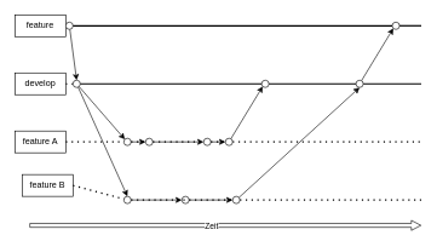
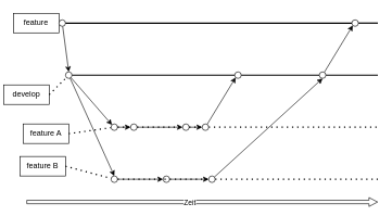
  <mxCell id="0" />
  <mxCell id="1" parent="0" />
- <mxCell id="2" value="feature A" style="rounded=0;whiteSpace=wrap;html=1;" vertex="1" parent="1"><mxGeometry x="20" y="180" width="70" height="30" as="geometry" /></mxCell>
+ <mxCell id="2" value="feature A" style="rounded=0;whiteSpace=wrap;html=1;" vertex="1" parent="1"><mxGeometry x="35" y="190" width="70" height="30" as="geometry" /></mxCell>
  <mxCell id="3" value="feature B" style="rounded=0;whiteSpace=wrap;html=1;" vertex="1" parent="1"><mxGeometry x="30" y="240" width="70" height="30" as="geometry" /></mxCell>
- <mxCell id="4" value="develop" style="rounded=0;whiteSpace=wrap;html=1;" vertex="1" parent="1"><mxGeometry x="20" y="100" width="70" height="30" as="geometry" /></mxCell>
+ <mxCell id="4" value="develop" style="rounded=0;whiteSpace=wrap;html=1;" vertex="1" parent="1"><mxGeometry x="5" y="130" width="70" height="30" as="geometry" /></mxCell>
  <mxCell id="5" value="feature" style="rounded=0;whiteSpace=wrap;html=1;" vertex="1" parent="1"><mxGeometry x="20" y="20" width="70" height="30" as="geometry" /></mxCell>
  <mxCell id="6" value="" style="endArrow=none;html=1;strokeWidth=2;rounded=0;exitX=1;exitY=0.5;exitDx=0;exitDy=0;" edge="1" parent="1" source="37"><mxGeometry width="50" height="50" relative="1" as="geometry"><mxPoint x="180" y="230" as="sourcePoint" /><mxPoint x="580" y="35" as="targetPoint" /></mxGeometry></mxCell>
  <mxCell id="7" value="" style="endArrow=none;dashed=1;html=1;dashPattern=1 3;strokeWidth=2;rounded=0;exitX=1;exitY=0.5;exitDx=0;exitDy=0;" edge="1" parent="1" source="40"><mxGeometry width="50" height="50" relative="1" as="geometry"><mxPoint x="100" y="45" as="sourcePoint" /><mxPoint x="580" y="275" as="targetPoint" /></mxGeometry></mxCell>
  <mxCell id="8" value="" style="endArrow=none;dashed=1;html=1;dashPattern=1 3;strokeWidth=2;rounded=0;exitX=1;exitY=0.5;exitDx=0;exitDy=0;" edge="1" parent="1" source="33"><mxGeometry width="50" height="50" relative="1" as="geometry"><mxPoint x="110" y="55" as="sourcePoint" /><mxPoint x="580" y="195" as="targetPoint" /></mxGeometry></mxCell>
  <mxCell id="9" value="" style="endArrow=none;html=1;strokeWidth=2;rounded=0;exitX=1;exitY=0.5;exitDx=0;exitDy=0;" edge="1" parent="1" source="43"><mxGeometry width="50" height="50" relative="1" as="geometry"><mxPoint x="120" y="65" as="sourcePoint" /><mxPoint x="580" y="115" as="targetPoint" /></mxGeometry></mxCell>
  <mxCell id="10" style="edgeStyle=none;rounded=0;orthogonalLoop=1;jettySize=auto;html=1;entryX=0;entryY=0.5;entryDx=0;entryDy=0;strokeColor=default;align=center;verticalAlign=middle;fontFamily=Helvetica;fontSize=11;fontColor=default;labelBackgroundColor=default;endArrow=classic;" edge="1" parent="1" source="11" target="40"><mxGeometry relative="1" as="geometry" /></mxCell>
  <mxCell id="11" value="" style="ellipse;whiteSpace=wrap;html=1;aspect=fixed;" vertex="1" parent="1"><mxGeometry x="250" y="270" width="10" height="10" as="geometry" /></mxCell>
  <mxCell id="12" value="" style="endArrow=none;dashed=1;html=1;dashPattern=1 3;strokeWidth=2;rounded=0;exitX=1;exitY=0.5;exitDx=0;exitDy=0;" edge="1" parent="1" source="5" target="14"><mxGeometry width="50" height="50" relative="1" as="geometry"><mxPoint x="90" y="35" as="sourcePoint" /><mxPoint x="580" y="35" as="targetPoint" /></mxGeometry></mxCell>
  <mxCell id="13" style="rounded=0;orthogonalLoop=1;jettySize=auto;html=1;entryX=0.5;entryY=0;entryDx=0;entryDy=0;" edge="1" parent="1" source="14" target="18"><mxGeometry relative="1" as="geometry" /></mxCell>
  <mxCell id="14" value="" style="ellipse;whiteSpace=wrap;html=1;aspect=fixed;" vertex="1" parent="1"><mxGeometry x="90" y="30" width="10" height="10" as="geometry" /></mxCell>
  <mxCell id="15" value="" style="endArrow=none;dashed=1;html=1;dashPattern=1 3;strokeWidth=2;rounded=0;exitX=1;exitY=0.5;exitDx=0;exitDy=0;" edge="1" parent="1" source="4" target="18"><mxGeometry width="50" height="50" relative="1" as="geometry"><mxPoint x="90" y="115" as="sourcePoint" /><mxPoint x="580" y="115" as="targetPoint" /></mxGeometry></mxCell>
  <mxCell id="16" style="edgeStyle=none;rounded=0;orthogonalLoop=1;jettySize=auto;html=1;entryX=0;entryY=0;entryDx=0;entryDy=0;strokeColor=default;align=center;verticalAlign=middle;fontFamily=Helvetica;fontSize=11;fontColor=default;labelBackgroundColor=default;endArrow=classic;" edge="1" parent="1" source="18" target="21"><mxGeometry relative="1" as="geometry" /></mxCell>
  <mxCell id="17" style="edgeStyle=none;rounded=0;orthogonalLoop=1;jettySize=auto;html=1;entryX=0.5;entryY=0;entryDx=0;entryDy=0;strokeColor=default;align=center;verticalAlign=middle;fontFamily=Helvetica;fontSize=11;fontColor=default;labelBackgroundColor=default;endArrow=classic;" edge="1" parent="1" source="18" target="24"><mxGeometry relative="1" as="geometry" /></mxCell>
  <mxCell id="18" value="" style="ellipse;whiteSpace=wrap;html=1;aspect=fixed;" vertex="1" parent="1"><mxGeometry x="100" y="110" width="10" height="10" as="geometry" /></mxCell>
  <mxCell id="19" value="" style="endArrow=none;dashed=1;html=1;dashPattern=1 3;strokeWidth=2;rounded=0;exitX=1;exitY=0.5;exitDx=0;exitDy=0;" edge="1" parent="1" source="2" target="21"><mxGeometry width="50" height="50" relative="1" as="geometry"><mxPoint x="90" y="195" as="sourcePoint" /><mxPoint x="580" y="195" as="targetPoint" /></mxGeometry></mxCell>
  <mxCell id="20" style="edgeStyle=none;rounded=0;orthogonalLoop=1;jettySize=auto;html=1;entryX=0;entryY=0.5;entryDx=0;entryDy=0;strokeColor=default;align=center;verticalAlign=middle;fontFamily=Helvetica;fontSize=11;fontColor=default;labelBackgroundColor=default;endArrow=classic;" edge="1" parent="1" source="21" target="27"><mxGeometry relative="1" as="geometry" /></mxCell>
  <mxCell id="21" value="" style="ellipse;whiteSpace=wrap;html=1;aspect=fixed;" vertex="1" parent="1"><mxGeometry x="170" y="190" width="10" height="10" as="geometry" /></mxCell>
  <mxCell id="22" value="" style="endArrow=none;dashed=1;html=1;dashPattern=1 3;strokeWidth=2;rounded=0;exitX=1;exitY=0.5;exitDx=0;exitDy=0;" edge="1" parent="1" source="3" target="24"><mxGeometry width="50" height="50" relative="1" as="geometry"><mxPoint x="90" y="275" as="sourcePoint" /><mxPoint x="580" y="275" as="targetPoint" /></mxGeometry></mxCell>
  <mxCell id="23" style="edgeStyle=none;rounded=0;orthogonalLoop=1;jettySize=auto;html=1;strokeColor=default;align=center;verticalAlign=middle;fontFamily=Helvetica;fontSize=11;fontColor=default;labelBackgroundColor=default;endArrow=classic;" edge="1" parent="1" source="24"><mxGeometry relative="1" as="geometry"><mxPoint x="250" y="275" as="targetPoint" /></mxGeometry></mxCell>
  <mxCell id="24" value="" style="ellipse;whiteSpace=wrap;html=1;aspect=fixed;" vertex="1" parent="1"><mxGeometry x="170" y="270" width="10" height="10" as="geometry" /></mxCell>
  <mxCell id="25" value="" style="endArrow=none;dashed=1;html=1;dashPattern=1 3;strokeWidth=2;rounded=0;exitX=1;exitY=0.5;exitDx=0;exitDy=0;" edge="1" parent="1" source="21" target="27"><mxGeometry width="50" height="50" relative="1" as="geometry"><mxPoint x="160" y="195" as="sourcePoint" /><mxPoint x="580" y="195" as="targetPoint" /></mxGeometry></mxCell>
  <mxCell id="26" style="edgeStyle=none;rounded=0;orthogonalLoop=1;jettySize=auto;html=1;entryX=0;entryY=0.5;entryDx=0;entryDy=0;strokeColor=default;align=center;verticalAlign=middle;fontFamily=Helvetica;fontSize=11;fontColor=default;labelBackgroundColor=default;endArrow=classic;" edge="1" parent="1" source="27" target="30"><mxGeometry relative="1" as="geometry" /></mxCell>
  <mxCell id="27" value="" style="ellipse;whiteSpace=wrap;html=1;aspect=fixed;" vertex="1" parent="1"><mxGeometry x="200" y="190" width="10" height="10" as="geometry" /></mxCell>
  <mxCell id="28" value="" style="endArrow=none;dashed=1;html=1;dashPattern=1 3;strokeWidth=2;rounded=0;exitX=1;exitY=0.5;exitDx=0;exitDy=0;" edge="1" parent="1" source="27" target="30"><mxGeometry width="50" height="50" relative="1" as="geometry"><mxPoint x="210" y="195" as="sourcePoint" /><mxPoint x="580" y="195" as="targetPoint" /></mxGeometry></mxCell>
  <mxCell id="29" style="edgeStyle=none;rounded=0;orthogonalLoop=1;jettySize=auto;html=1;strokeColor=default;align=center;verticalAlign=middle;fontFamily=Helvetica;fontSize=11;fontColor=default;labelBackgroundColor=default;endArrow=classic;" edge="1" parent="1" source="30"><mxGeometry relative="1" as="geometry"><mxPoint x="310" y="195" as="targetPoint" /></mxGeometry></mxCell>
  <mxCell id="30" value="" style="ellipse;whiteSpace=wrap;html=1;aspect=fixed;" vertex="1" parent="1"><mxGeometry x="280" y="190" width="10" height="10" as="geometry" /></mxCell>
  <mxCell id="31" value="" style="endArrow=none;dashed=1;html=1;dashPattern=1 3;strokeWidth=2;rounded=0;exitX=1;exitY=0.5;exitDx=0;exitDy=0;" edge="1" parent="1" source="30" target="33"><mxGeometry width="50" height="50" relative="1" as="geometry"><mxPoint x="290" y="195" as="sourcePoint" /><mxPoint x="580" y="195" as="targetPoint" /></mxGeometry></mxCell>
  <mxCell id="32" style="edgeStyle=none;rounded=0;orthogonalLoop=1;jettySize=auto;html=1;entryX=0;entryY=1;entryDx=0;entryDy=0;strokeColor=default;align=center;verticalAlign=middle;fontFamily=Helvetica;fontSize=11;fontColor=default;labelBackgroundColor=default;endArrow=classic;" edge="1" parent="1" source="33" target="35"><mxGeometry relative="1" as="geometry" /></mxCell>
  <mxCell id="33" value="" style="ellipse;whiteSpace=wrap;html=1;aspect=fixed;" vertex="1" parent="1"><mxGeometry x="310" y="190" width="10" height="10" as="geometry" /></mxCell>
  <mxCell id="34" value="" style="endArrow=none;html=1;strokeWidth=2;rounded=0;exitX=1;exitY=0.5;exitDx=0;exitDy=0;" edge="1" parent="1" source="18" target="35"><mxGeometry width="50" height="50" relative="1" as="geometry"><mxPoint x="130" y="115" as="sourcePoint" /><mxPoint x="580" y="115" as="targetPoint" /></mxGeometry></mxCell>
  <mxCell id="35" value="" style="ellipse;whiteSpace=wrap;html=1;aspect=fixed;" vertex="1" parent="1"><mxGeometry x="360" y="110" width="10" height="10" as="geometry" /></mxCell>
  <mxCell id="36" value="" style="endArrow=none;html=1;strokeWidth=2;rounded=0;exitX=1;exitY=0.5;exitDx=0;exitDy=0;" edge="1" parent="1" source="14" target="37"><mxGeometry width="50" height="50" relative="1" as="geometry"><mxPoint x="120" y="35" as="sourcePoint" /><mxPoint x="580" y="35" as="targetPoint" /></mxGeometry></mxCell>
  <mxCell id="37" value="" style="ellipse;whiteSpace=wrap;html=1;aspect=fixed;" vertex="1" parent="1"><mxGeometry x="540" y="30" width="10" height="10" as="geometry" /></mxCell>
  <mxCell id="38" value="" style="endArrow=none;dashed=1;html=1;dashPattern=1 3;strokeWidth=2;rounded=0;exitX=1;exitY=0.5;exitDx=0;exitDy=0;" edge="1" parent="1" source="24" target="40"><mxGeometry width="50" height="50" relative="1" as="geometry"><mxPoint x="180" y="275" as="sourcePoint" /><mxPoint x="580" y="275" as="targetPoint" /></mxGeometry></mxCell>
  <mxCell id="39" style="edgeStyle=none;rounded=0;orthogonalLoop=1;jettySize=auto;html=1;entryX=0.5;entryY=1;entryDx=0;entryDy=0;strokeColor=default;align=center;verticalAlign=middle;fontFamily=Helvetica;fontSize=11;fontColor=default;labelBackgroundColor=default;endArrow=classic;" edge="1" parent="1" source="40" target="43"><mxGeometry relative="1" as="geometry" /></mxCell>
  <mxCell id="40" value="" style="ellipse;whiteSpace=wrap;html=1;aspect=fixed;" vertex="1" parent="1"><mxGeometry x="320" y="270" width="10" height="10" as="geometry" /></mxCell>
  <mxCell id="41" value="" style="endArrow=none;html=1;strokeWidth=2;rounded=0;exitX=1;exitY=0.5;exitDx=0;exitDy=0;" edge="1" parent="1" source="35" target="43"><mxGeometry width="50" height="50" relative="1" as="geometry"><mxPoint x="370" y="115" as="sourcePoint" /><mxPoint x="580" y="115" as="targetPoint" /></mxGeometry></mxCell>
  <mxCell id="42" style="edgeStyle=none;rounded=0;orthogonalLoop=1;jettySize=auto;html=1;entryX=0;entryY=1;entryDx=0;entryDy=0;strokeColor=default;align=center;verticalAlign=middle;fontFamily=Helvetica;fontSize=11;fontColor=default;labelBackgroundColor=default;endArrow=classic;" edge="1" parent="1" source="43" target="37"><mxGeometry relative="1" as="geometry" /></mxCell>
  <mxCell id="43" value="" style="ellipse;whiteSpace=wrap;html=1;aspect=fixed;" vertex="1" parent="1"><mxGeometry x="490" y="110" width="10" height="10" as="geometry" /></mxCell>
  <mxCell id="44" value="" style="shape=flexArrow;endArrow=classic;html=1;rounded=0;strokeColor=default;align=center;verticalAlign=middle;fontFamily=Helvetica;fontSize=11;fontColor=default;labelBackgroundColor=default;width=5.238;endSize=4.062;endWidth=7.506;" edge="1" parent="1"><mxGeometry width="50" height="50" relative="1" as="geometry"><mxPoint x="40" y="310" as="sourcePoint" /><mxPoint x="580" y="310" as="targetPoint" /></mxGeometry></mxCell>
  <mxCell id="45" value="Zeit" style="edgeLabel;html=1;align=center;verticalAlign=middle;resizable=0;points=[];fontFamily=Helvetica;fontSize=11;fontColor=default;labelBackgroundColor=default;" vertex="1" connectable="0" parent="44"><mxGeometry x="0.154" relative="1" as="geometry"><mxPoint x="-61" as="offset" /></mxGeometry></mxCell>
